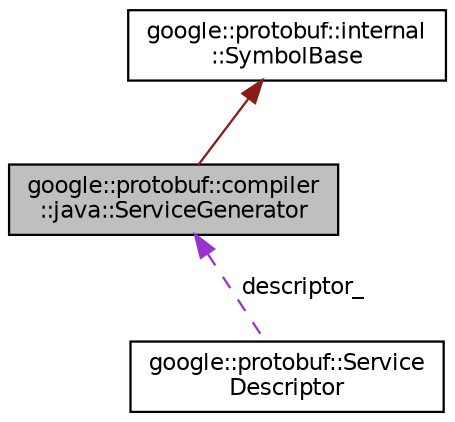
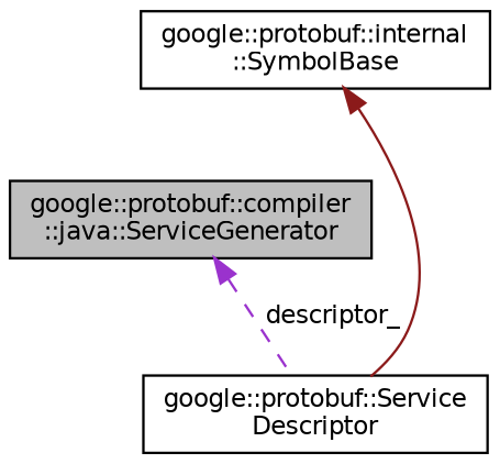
  digraph {
    node [color=black fillcolor=white fontname=Helvetica fontsize=10 shape=record style=filled]
    edge [dir=back fontname=Helvetica fontsize=10 labelfontname=Helvetica labelfontsize=10]
    n1 [fillcolor=grey75 fontcolor=black height=0.2 label="google::protobuf::compiler\l::java::ServiceGenerator" width=0.4]
    n2 [height=0.2 label="google::protobuf::Service\lDescriptor" width=0.4]
    n3 [height=0.2 label="google::protobuf::internal\l::SymbolBase" width=0.4]
    n1 -> n2 [color=darkorchid3 label=" descriptor_" style=dashed]
-   n3 -> n1 [color=firebrick4 style=solid]
+   n3 -> n2 [color=firebrick4 style=solid]
  }
